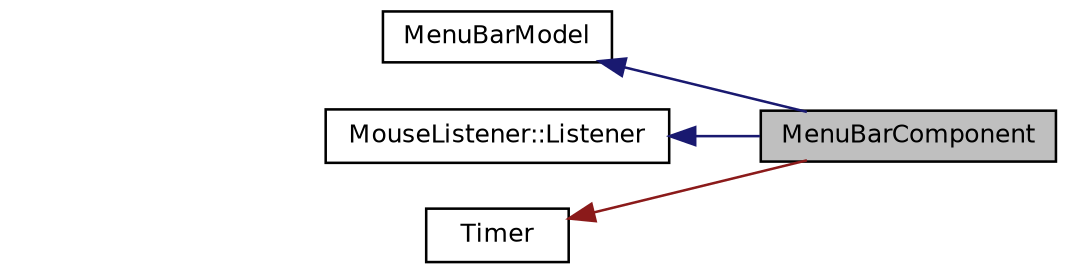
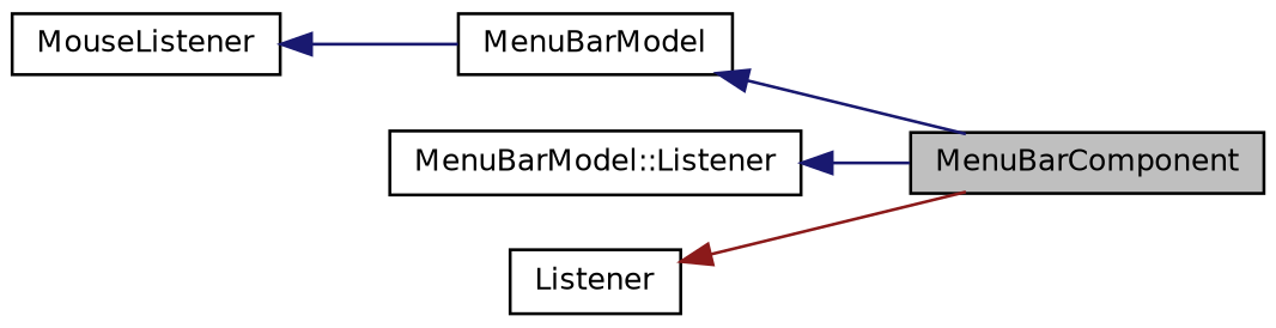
  digraph {
    rankdir=LR
    node [color=black fontname=Helvetica fontsize=10 shape=record]
    edge [color=midnightblue dir=back fontname=Helvetica fontsize=10 labelfontname=Helvetica labelfontsize=10 style=solid]
    n1 [fillcolor=grey75 fontcolor=black height=0.2 label=MenuBarComponent style=filled width=0.4]
    n2 [height=0.2 label=MenuBarModel width=0.4]
-   n4 [height=0.2 label="MouseListener::Listener" width=0.4]
-   n5 [height=0.2 label=Timer width=0.4]
+   n3 [height=0.2 label=MouseListener width=0.4]
+   n4 [height=0.2 label="MenuBarModel::Listener" width=0.4]
+   n5 [height=0.2 label=Listener width=0.4]
    n2 -> n1
+   n3 -> n2
    n4 -> n1
    n5 -> n1 [color=firebrick4]
  }
